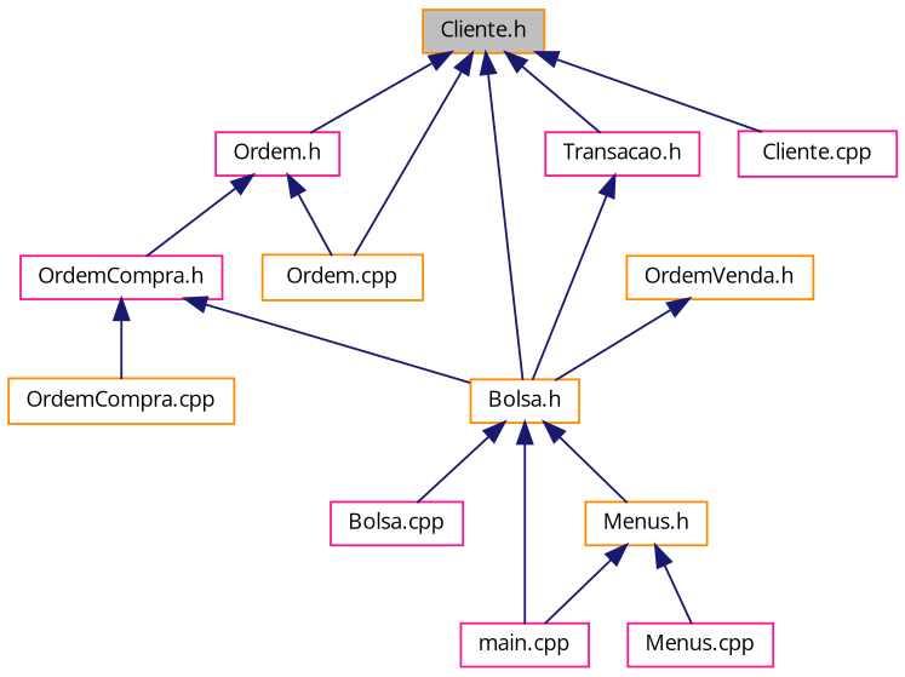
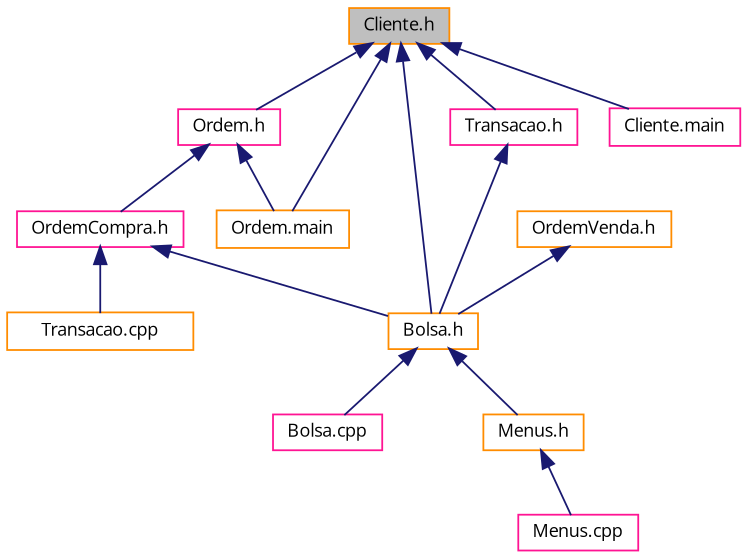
  digraph {
    fontname="Open Sans"
    node [color=deeppink fillcolor=white fontname="Open Sans" fontsize=10 shape=record style=filled]
    edge [color=midnightblue dir=back fontname="Open Sans" fontsize=10 labelfontname=Helvetica labelfontsize=10 style=solid]
    n1 [color=darkorange fillcolor=grey75 fontcolor=black height=0.2 label="Cliente.h" width=0.4]
    n2 [height=0.2 label="Ordem.h" width=0.4]
    n3 [color=darkorange height=0.2 label="Bolsa.h" width=0.4]
-   n4 [color=darkorange height=0.2 label="Ordem.cpp" width=0.4]
+   n4 [color=darkorange height=0.2 label="Ordem.main" width=0.4]
    n5 [height=0.2 label="Transacao.h" width=0.4]
-   n6 [height=0.2 label="Cliente.cpp" width=0.4]
+   n6 [height=0.2 label="Cliente.main" width=0.4]
    n7 [height=0.2 label="OrdemCompra.h" width=0.4]
    n8 [height=0.2 label="Bolsa.cpp" width=0.4]
-   n9 [height=0.2 label="main.cpp" width=0.4]
    n10 [color=darkorange height=0.2 label="Menus.h" width=0.4]
    n11 [color=darkorange height=0.2 label="OrdemVenda.h" width=0.4]
-   n12 [color=darkorange height=0.2 label="OrdemCompra.cpp" width=0.4]
+   n12 [color=darkorange height=0.2 label="Transacao.cpp" width=0.4]
    n13 [height=0.2 label="Menus.cpp" width=0.4]
    n1 -> n2
    n1 -> n3
    n1 -> n4
    n1 -> n5
    n1 -> n6
    n2 -> n4
    n2 -> n7
    n3 -> n8
-   n3 -> n9
    n3 -> n10
    n5 -> n3
    n7 -> n3
    n7 -> n12
-   n10 -> n9
    n10 -> n13
    n11 -> n3
  }
